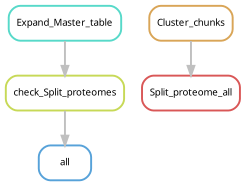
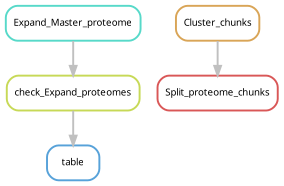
  digraph {
    bgcolor=white
    node [fontname=sans fontsize=10 penwidth=2 shape=box style=rounded]
    edge [color=grey penwidth=2]
-   n1 [color="0.57 0.6 0.85" label=all]
-   n2 [color="0.19 0.6 0.85" label=check_Split_proteomes]
-   n3 [color="0.48 0.6 0.85" label=Expand_Master_table]
-   n4 [color="0.00 0.6 0.85" label=Split_proteome_all]
+   n1 [color="0.57 0.6 0.85" label=table]
+   n2 [color="0.19 0.6 0.85" label=check_Expand_proteomes]
+   n3 [color="0.48 0.6 0.85" label=Expand_Master_proteome]
+   n4 [color="0.00 0.6 0.85" label=Split_proteome_chunks]
    n5 [color="0.10 0.6 0.85" label=Cluster_chunks]
    n2 -> n1
    n3 -> n2
    n5 -> n4
  }
